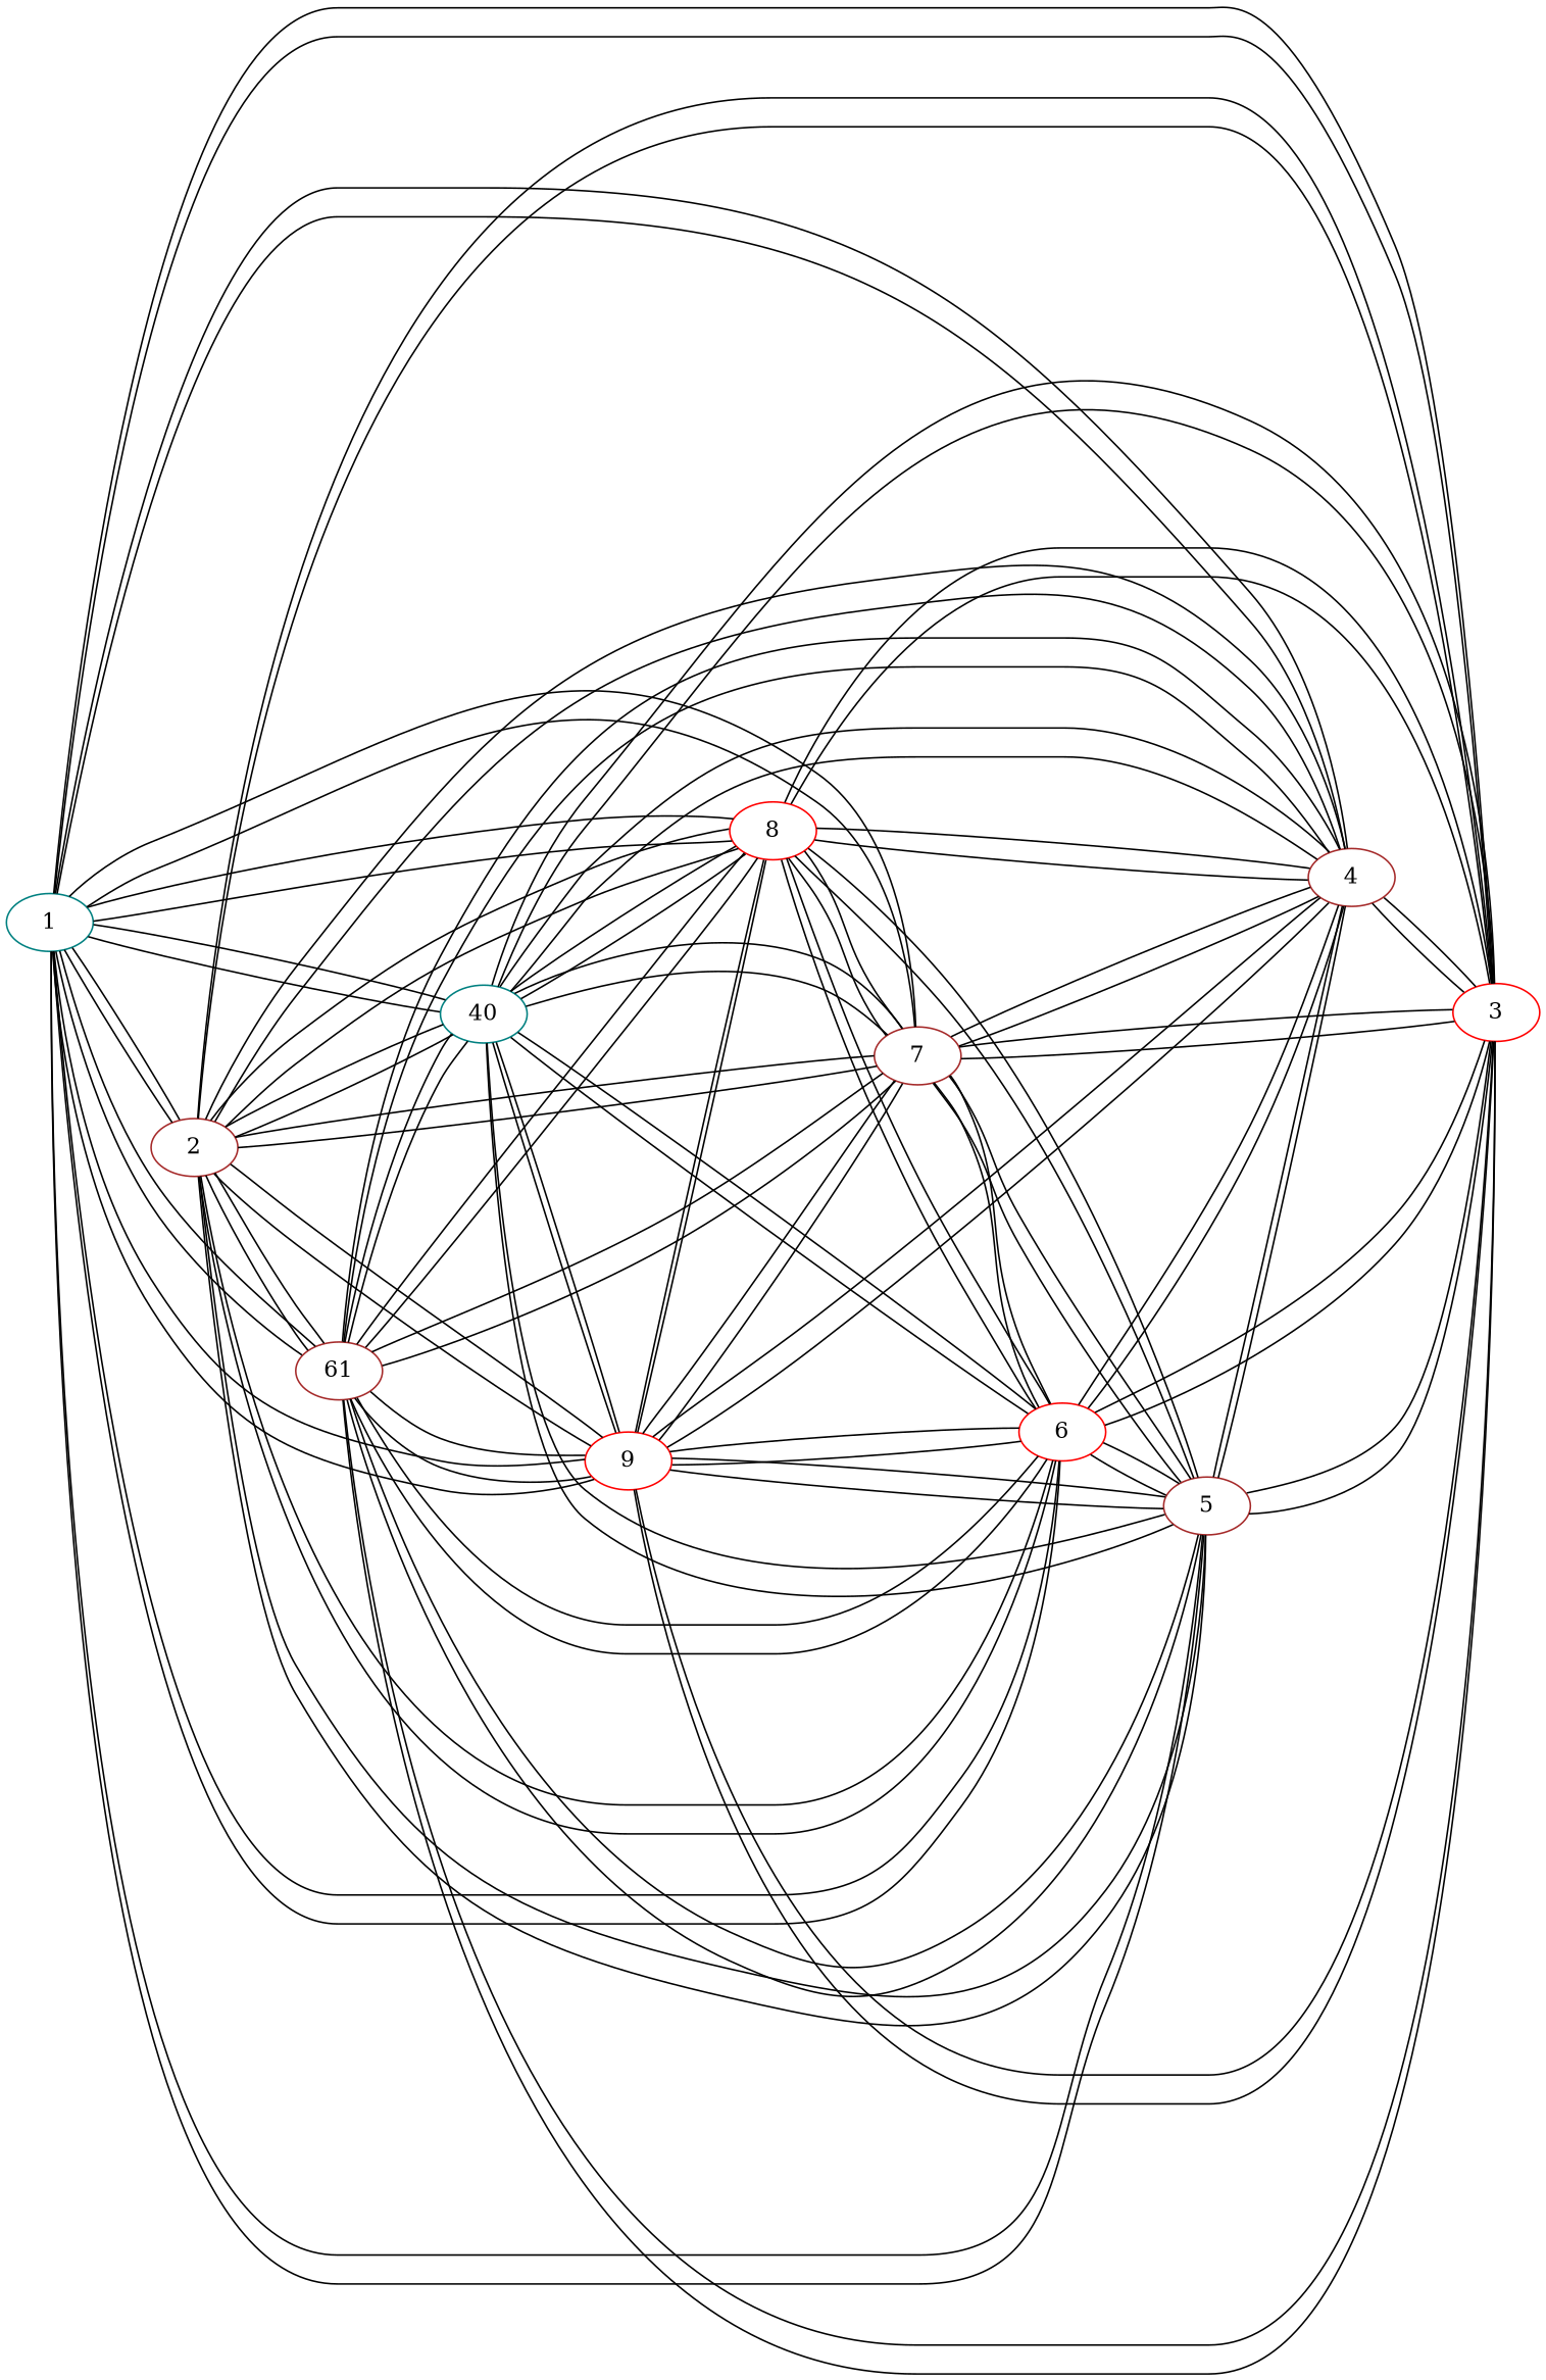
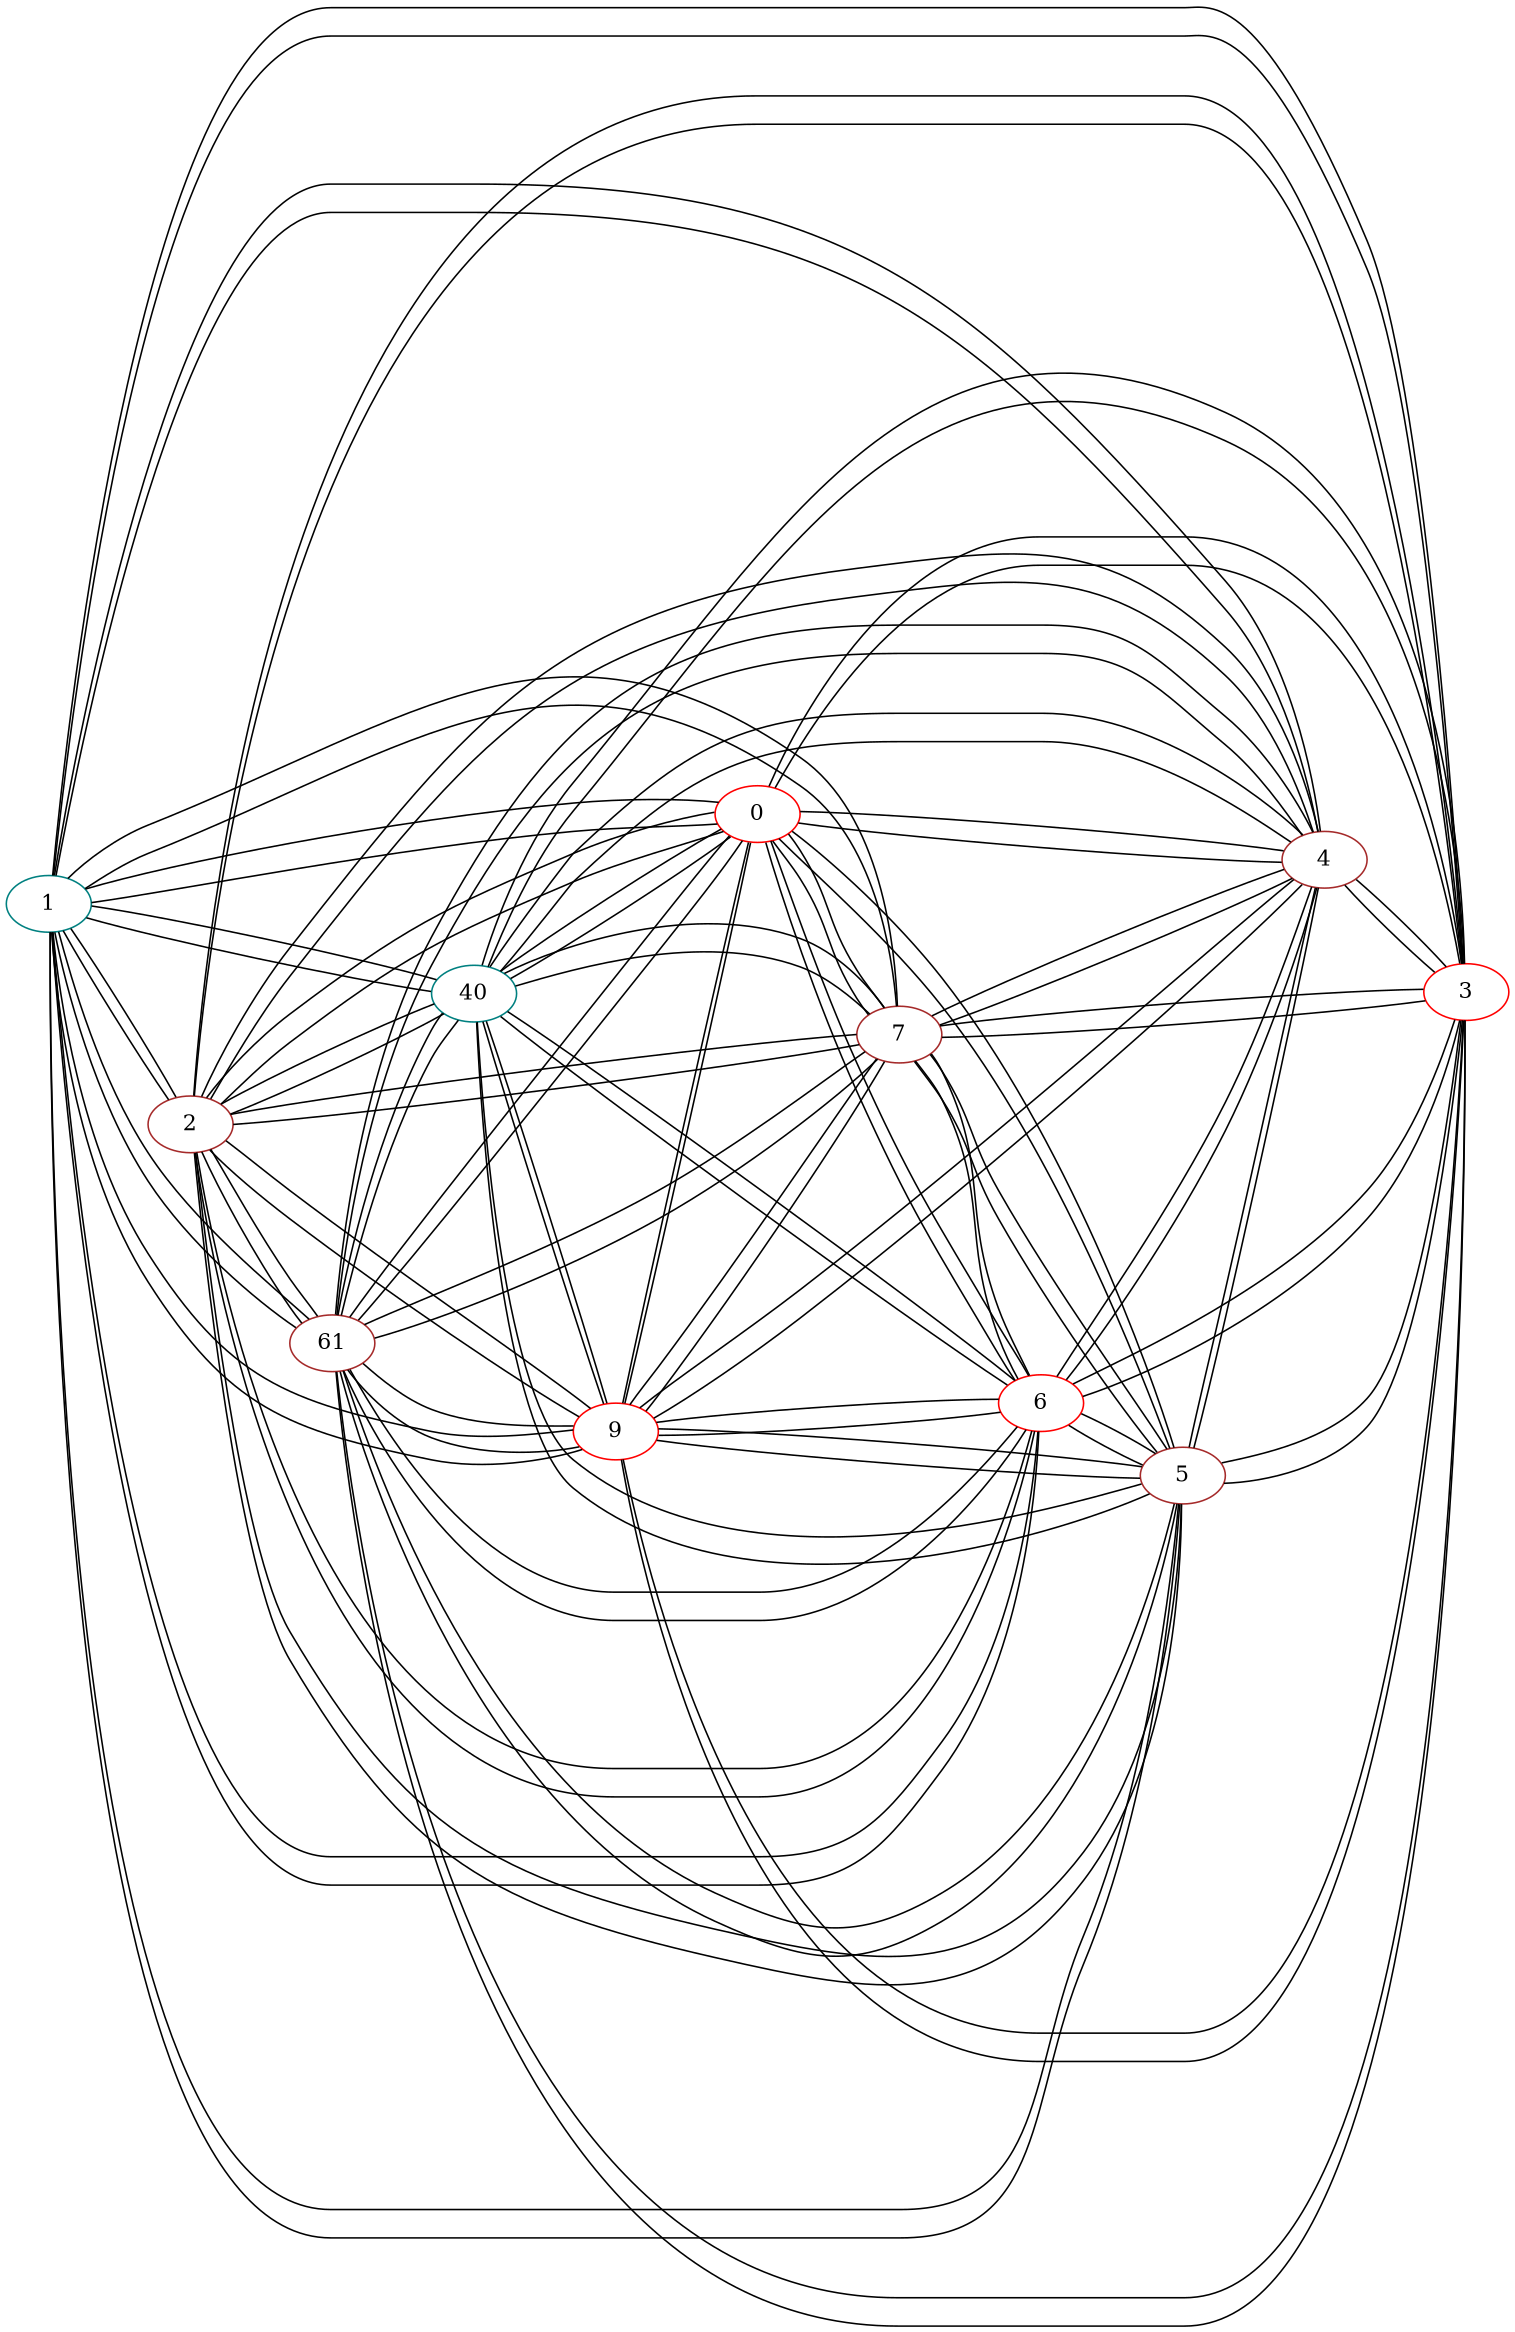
  graph {
    rankdir=LR
    node [color=brown]
    1 [color=teal]
    2
    3 [color=red]
    4
    5
    6 [color=red]
    7
-   8 [color=red]
+   8 [color=red label=0]
    9 [color=red]
    n10 [color=teal label=40]
    n11 [label=61]
    1 -- 2
    1 -- 3
    1 -- 4
    1 -- 5
    1 -- 6
    1 -- 7
    1 -- 8
    1 -- 9
    1 -- n10
    1 -- n11
    2 -- 1
    2 -- 3
    2 -- 4
    2 -- 5
    2 -- 6
    2 -- 7
    2 -- 8
    2 -- 9
    2 -- n10
    2 -- n11
    3 -- 1
    3 -- 2
    3 -- 4
    3 -- 5
    3 -- 6
    3 -- 7
    3 -- 8
    3 -- 9
    3 -- n10
    3 -- n11
    4 -- 1
    4 -- 2
    4 -- 3
    4 -- 5
    4 -- 6
    4 -- 7
    4 -- 8
    4 -- 9
    4 -- n10
    4 -- n11
    5 -- 1
    5 -- 2
    5 -- 3
    5 -- 4
    5 -- 6
    5 -- 7
    5 -- 8
    5 -- 9
    5 -- n10
    5 -- n11
    6 -- 1
    6 -- 2
    6 -- 3
    6 -- 4
    6 -- 5
    6 -- 7
    6 -- 8
    6 -- 9
    6 -- n10
    6 -- n11
    7 -- 1
    7 -- 2
    7 -- 3
    7 -- 4
    7 -- 5
    7 -- 6
    7 -- 8
    7 -- 9
    7 -- n10
    7 -- n11
    8 -- 1
    8 -- 2
    8 -- 3
    8 -- 4
    8 -- 5
    8 -- 6
    8 -- 7
    8 -- 9
    8 -- n10
    8 -- n11
    9 -- 1
    9 -- 2
    9 -- 3
    9 -- 4
    9 -- 5
    9 -- 6
    9 -- 7
    9 -- 8
    9 -- n10
    9 -- n11
    n10 -- 1
    n10 -- 2
    n10 -- 3
    n10 -- 4
    n10 -- 5
    n10 -- 6
    n10 -- 7
    n10 -- 8
    n10 -- 9
    n10 -- n11
    n11 -- 1
    n11 -- 2
    n11 -- 3
    n11 -- 4
    n11 -- 5
    n11 -- 6
    n11 -- 7
    n11 -- 8
    n11 -- 9
    n11 -- n10
  }
